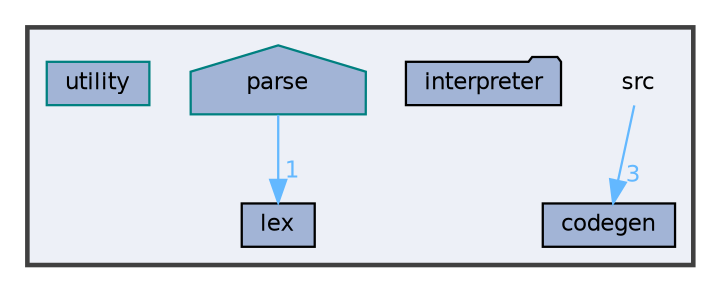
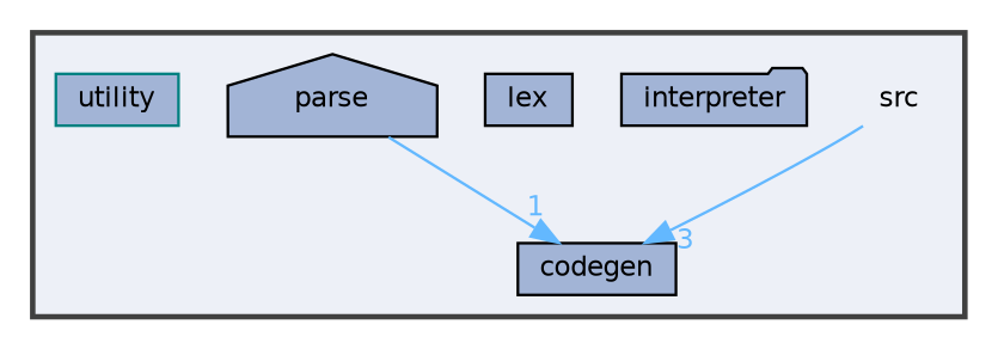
  digraph {
    compound=true
    fontname="DejaVu Sans"
    node [fontname="DejaVu Sans" fontsize=10 shape=box color=black fillcolor="#a2b4d6" style=filled]
    edge [color=steelblue1 fontcolor=steelblue1 fontname="DejaVu Sans" fontsize=10 labeldistance=1.5 labelfontname=Helvetica labelfontsize=10 style=solid]
    n1 [height=0.2 label=src shape=plaintext width=0.4 fillcolor="" style=""]
    n2 [height=0.2 label=codegen width=0.4]
    n3 [height=0.2 label=interpreter shape=folder width=0.4]
    n4 [height=0.2 label=lex width=0.4]
-   n5 [color=teal height=0.2 label=parse shape=house width=0.4]
+   n5 [height=0.2 label=parse shape=house width=0.4]
    n6 [color=teal height=0.2 label=utility width=0.4]
    subgraph cluster_1 {
      bgcolor="#edf0f7"
      fontsize=10
      pencolor=grey25
      style="filled,bold"
      n1
      n2
      n3
      n4
      n5
      n6
    }
    n1 -> n2 [headlabel=3]
-   n5 -> n4 [headlabel=1]
+   n5 -> n2 [headlabel=1]
  }
